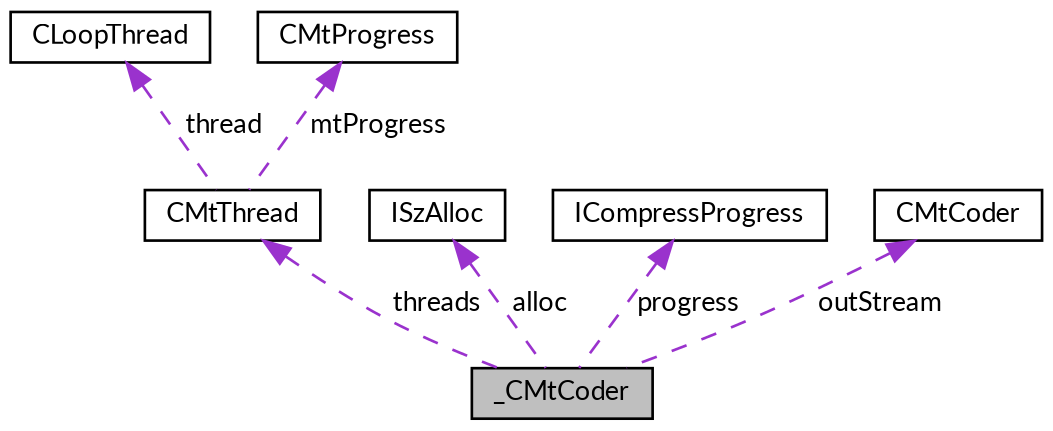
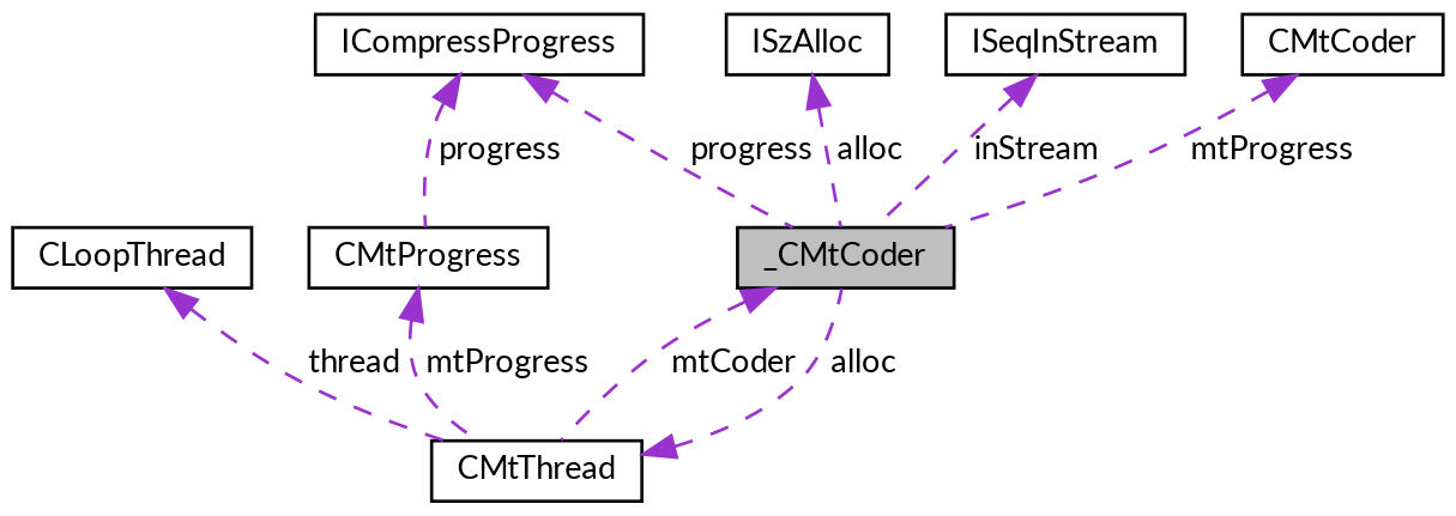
  digraph {
    fontname=Lato
    rankdir=TB
    node [color=black fillcolor=white fontname=Lato fontsize=10 shape=record style=filled]
    edge [color=darkorchid3 dir=back fontname=Lato fontsize=10 labelfontname=Helvetica labelfontsize=10 style=dashed]
    n1 [fillcolor=grey75 fontcolor=black height=0.2 label=_CMtCoder width=0.4]
    n2 [height=0.2 label=CMtThread width=0.4]
    n3 [height=0.2 label=ISzAlloc width=0.4]
+   n4 [height=0.2 label=ISeqInStream width=0.4]
    n5 [height=0.2 label=CLoopThread width=0.4]
    n6 [height=0.2 label=ICompressProgress width=0.4]
    n7 [height=0.2 label=CMtProgress width=0.4]
    n8 [height=0.2 label=CMtCoder width=0.4]
-   n2 -> n1 [label=" threads"]
+   n1 -> n2 [label=" mtCoder"]
+   n2 -> n1 [label=" alloc"]
    n3 -> n1 [label=" alloc"]
+   n4 -> n1 [label=" inStream"]
    n5 -> n2 [label=" thread"]
    n6 -> n1 [label=" progress"]
+   n6 -> n7 [label=" progress"]
    n7 -> n2 [label=" mtProgress"]
-   n8 -> n1 [label=" outStream"]
+   n8 -> n1 [label=" mtProgress"]
  }
